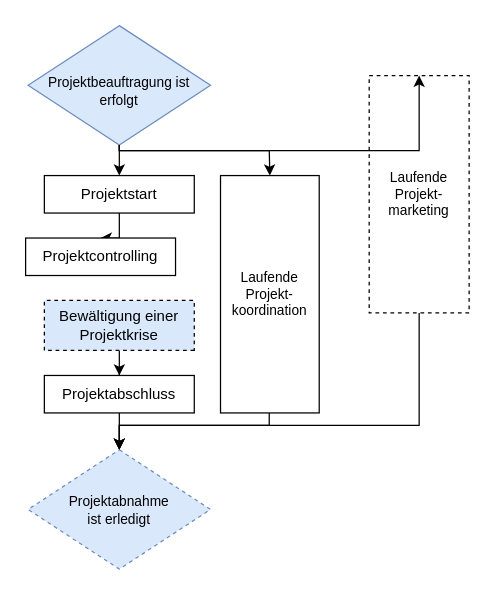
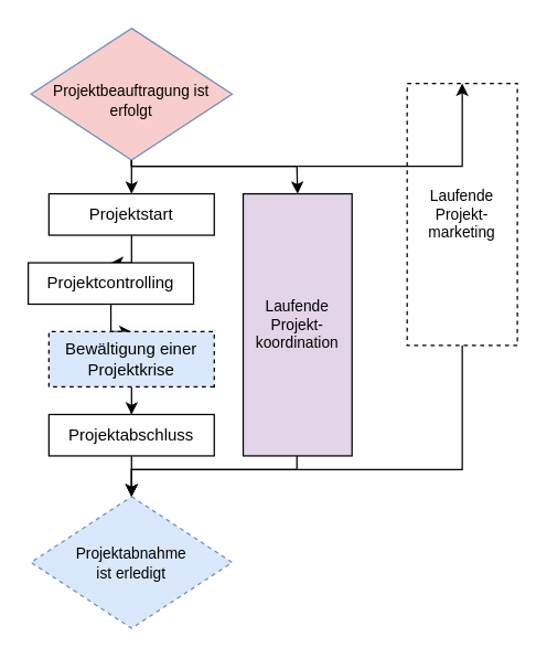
  <mxCell id="0" />
  <mxCell id="1" parent="0" />
- <mxCell id="2" value="Projektbeauftragung ist &lt;br style=&quot;font-size: 11px;&quot;&gt;erfolgt" style="rhombus;whiteSpace=wrap;html=1;fontSize=11;spacingTop=10;fillColor=#dae8fc;strokeColor=#6c8ebf;" parent="1" vertex="1"><mxGeometry x="22" y="20" width="146" height="95.5" as="geometry" /></mxCell>
+ <mxCell id="2" value="Projektbeauftragung ist &lt;br style=&quot;font-size: 11px;&quot;&gt;erfolgt" style="rhombus;whiteSpace=wrap;html=1;fontSize=11;spacingTop=10;fillColor=#f8cecc;strokeColor=#6c8ebf;" parent="1" vertex="1"><mxGeometry x="22" y="20" width="146" height="95.5" as="geometry" /></mxCell>
  <mxCell id="3" value="" style="edgeStyle=orthogonalEdgeStyle;rounded=0;orthogonalLoop=1;jettySize=auto;html=1;" parent="1" source="4" target="7" edge="1"><mxGeometry relative="1" as="geometry" /></mxCell>
  <mxCell id="4" value="Projektstart" style="rounded=0;whiteSpace=wrap;html=1;" parent="1" vertex="1"><mxGeometry x="35" y="140" width="120" height="30" as="geometry" /></mxCell>
  <mxCell id="5" value="" style="endArrow=classic;html=1;rounded=0;entryX=0.5;entryY=0;entryDx=0;entryDy=0;exitX=0.5;exitY=1;exitDx=0;exitDy=0;" parent="1" source="2" target="4" edge="1"><mxGeometry width="50" height="50" relative="1" as="geometry"><mxPoint x="85" y="80" as="sourcePoint" /><mxPoint x="135" y="30" as="targetPoint" /></mxGeometry></mxCell>
+ <mxCell id="6" value="" style="edgeStyle=orthogonalEdgeStyle;rounded=0;orthogonalLoop=1;jettySize=auto;html=1;" parent="1" source="7" target="9" edge="1"><mxGeometry relative="1" as="geometry" /></mxCell>
  <mxCell id="7" value="Projektcontrolling" style="whiteSpace=wrap;html=1;rounded=0;" parent="1" vertex="1"><mxGeometry x="20" y="190" width="120" height="30" as="geometry" /></mxCell>
  <mxCell id="8" value="" style="edgeStyle=orthogonalEdgeStyle;rounded=0;orthogonalLoop=1;jettySize=auto;html=1;" parent="1" source="9" target="11" edge="1"><mxGeometry relative="1" as="geometry" /></mxCell>
  <mxCell id="9" value="Bewältigung einer Projektkrise" style="whiteSpace=wrap;html=1;rounded=0;direction=west;dashed=1;fillColor=#dae8fc;" parent="1" vertex="1"><mxGeometry x="35" y="240" width="120" height="40" as="geometry" /></mxCell>
  <mxCell id="10" value="" style="edgeStyle=orthogonalEdgeStyle;rounded=0;orthogonalLoop=1;jettySize=auto;html=1;" parent="1" source="11" target="12" edge="1"><mxGeometry relative="1" as="geometry" /></mxCell>
  <mxCell id="11" value="Projektabschluss" style="whiteSpace=wrap;html=1;rounded=0;" parent="1" vertex="1"><mxGeometry x="35" y="300" width="120" height="30" as="geometry" /></mxCell>
  <mxCell id="12" value="Projektabnahme &lt;br&gt;ist erledigt" style="rhombus;whiteSpace=wrap;html=1;rounded=0;fontSize=11;spacingTop=1;fillColor=#dae8fc;strokeColor=#6c8ebf;dashed=1;" parent="1" vertex="1"><mxGeometry x="22" y="359.5" width="146" height="95.5" as="geometry" /></mxCell>
- <mxCell id="13" value="Laufende Projekt-koordination" style="rounded=0;whiteSpace=wrap;html=1;fontSize=11;" parent="1" vertex="1"><mxGeometry x="176" y="140" width="79" height="190" as="geometry" /></mxCell>
+ <mxCell id="13" value="Laufende Projekt-koordination" style="rounded=0;whiteSpace=wrap;html=1;fontSize=11;fillColor=#e1d5e7;" parent="1" vertex="1"><mxGeometry x="176" y="140" width="79" height="190" as="geometry" /></mxCell>
  <mxCell id="14" value="Laufende Projekt-marketing" style="rounded=0;whiteSpace=wrap;html=1;fontSize=11;dashed=1;" parent="1" vertex="1"><mxGeometry x="295" y="60" width="80" height="190" as="geometry" /></mxCell>
  <mxCell id="15" value="" style="endArrow=classic;html=1;rounded=0;fontSize=11;startSize=6;endSize=6;jumpSize=6;exitX=0.5;exitY=1;exitDx=0;exitDy=0;entryX=0.5;entryY=0;entryDx=0;entryDy=0;" parent="1" source="2" target="13" edge="1"><mxGeometry width="50" height="50" relative="1" as="geometry"><mxPoint x="168" y="130" as="sourcePoint" /><mxPoint x="221" y="120" as="targetPoint" /><Array as="points"><mxPoint x="95" y="120" /><mxPoint x="215" y="120" /></Array></mxGeometry></mxCell>
  <mxCell id="16" value="" style="endArrow=classic;html=1;rounded=0;fontSize=11;startSize=6;endSize=6;jumpSize=6;exitX=0.5;exitY=1;exitDx=0;exitDy=0;entryX=0.5;entryY=0;entryDx=0;entryDy=0;" parent="1" target="14" edge="1"><mxGeometry width="50" height="50" relative="1" as="geometry"><mxPoint x="95" y="115.5" as="sourcePoint" /><mxPoint x="316" y="140" as="targetPoint" /><Array as="points"><mxPoint x="95" y="120" /><mxPoint x="335" y="120" /></Array></mxGeometry></mxCell>
  <mxCell id="17" value="" style="endArrow=classic;html=1;rounded=0;fontSize=11;startSize=6;endSize=6;jumpSize=6;entryX=0.5;entryY=0;entryDx=0;entryDy=0;" parent="1" target="12" edge="1"><mxGeometry width="50" height="50" relative="1" as="geometry"><mxPoint x="215" y="330" as="sourcePoint" /><mxPoint x="101" y="340" as="targetPoint" /><Array as="points"><mxPoint x="215" y="340" /><mxPoint x="165" y="340" /><mxPoint x="95" y="340" /></Array></mxGeometry></mxCell>
  <mxCell id="18" value="" style="endArrow=classic;html=1;rounded=0;fontSize=11;startSize=6;endSize=6;jumpSize=6;exitX=0.5;exitY=1;exitDx=0;exitDy=0;entryX=0.5;entryY=0;entryDx=0;entryDy=0;" parent="1" source="14" target="12" edge="1"><mxGeometry width="50" height="50" relative="1" as="geometry"><mxPoint x="289" y="340" as="sourcePoint" /><mxPoint x="168" y="364.5" as="targetPoint" /><Array as="points"><mxPoint x="335" y="340" /><mxPoint x="95" y="340" /></Array></mxGeometry></mxCell>
